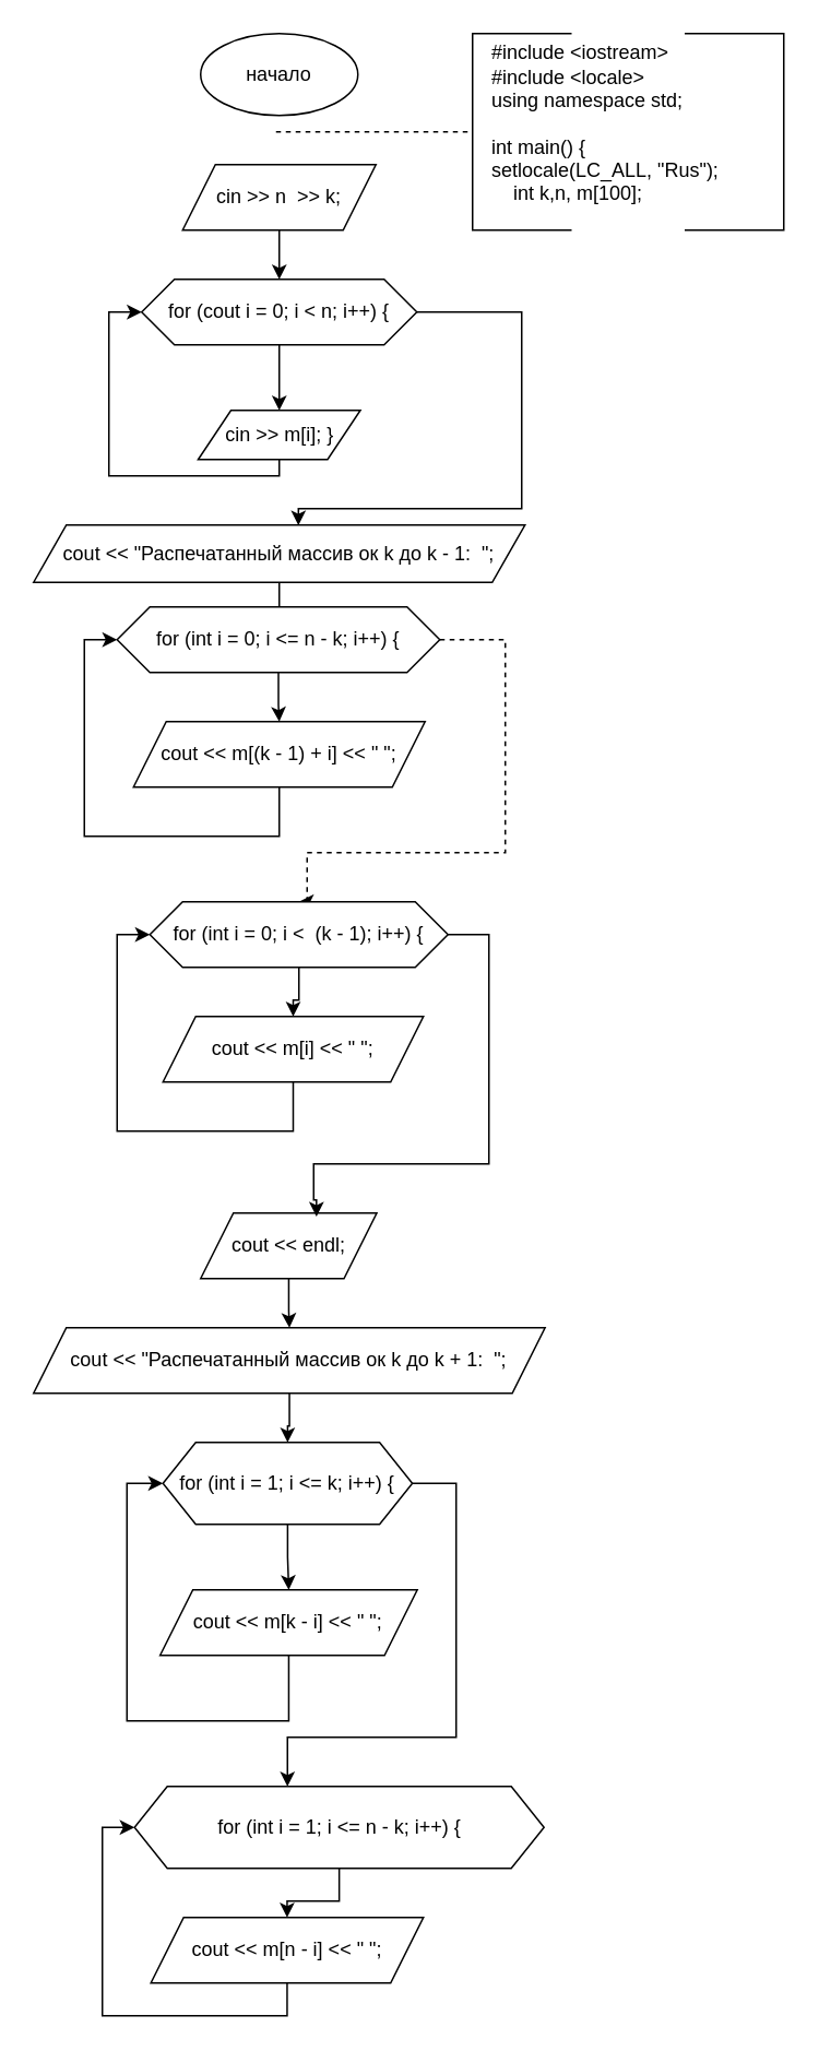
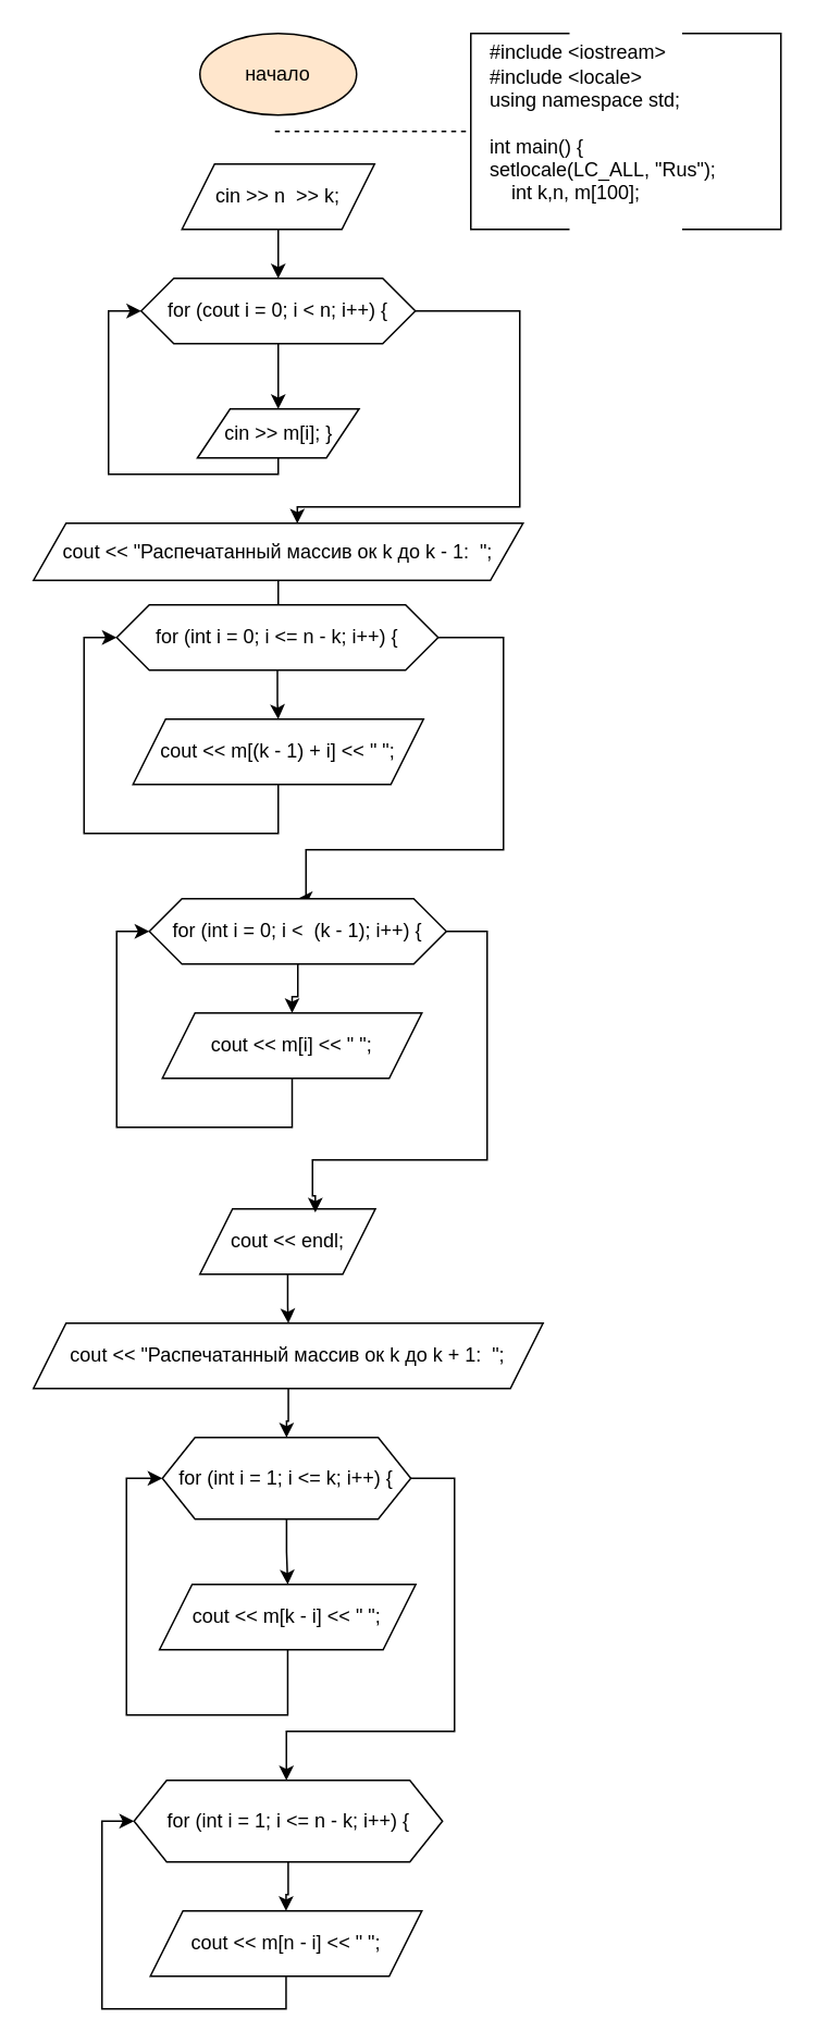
  <mxCell id="0" />
  <mxCell id="1" parent="0" />
- <mxCell id="2" value="начало" style="ellipse;whiteSpace=wrap;html=1;" vertex="1" parent="1"><mxGeometry x="122" y="20" width="96" height="50" as="geometry" /></mxCell>
+ <mxCell id="2" value="начало" style="ellipse;whiteSpace=wrap;html=1;fillColor=#ffe6cc;" vertex="1" parent="1"><mxGeometry x="122" y="20" width="96" height="50" as="geometry" /></mxCell>
  <mxCell id="3" value="" style="edgeStyle=orthogonalEdgeStyle;rounded=0;orthogonalLoop=1;jettySize=auto;html=1;" edge="1" parent="1" source="4" target="7"><mxGeometry relative="1" as="geometry" /></mxCell>
  <mxCell id="4" value="cin &amp;gt;&amp;gt; n&amp;nbsp; &amp;gt;&amp;gt; k;" style="shape=parallelogram;perimeter=parallelogramPerimeter;whiteSpace=wrap;html=1;fixedSize=1;" vertex="1" parent="1"><mxGeometry x="111" y="100" width="118" height="40" as="geometry" /></mxCell>
  <mxCell id="5" value="" style="edgeStyle=orthogonalEdgeStyle;rounded=0;orthogonalLoop=1;jettySize=auto;html=1;" edge="1" parent="1" source="7" target="9"><mxGeometry relative="1" as="geometry" /></mxCell>
  <mxCell id="6" style="edgeStyle=orthogonalEdgeStyle;rounded=0;orthogonalLoop=1;jettySize=auto;html=1;entryX=0.539;entryY=0.006;entryDx=0;entryDy=0;entryPerimeter=0;" edge="1" parent="1" source="7" target="11"><mxGeometry relative="1" as="geometry"><Array as="points"><mxPoint x="318" y="190" /><mxPoint x="318" y="310" /><mxPoint x="182" y="310" /></Array></mxGeometry></mxCell>
  <mxCell id="7" value="for (cout i = 0; i &amp;lt; n; i++) {" style="shape=hexagon;perimeter=hexagonPerimeter2;whiteSpace=wrap;html=1;fixedSize=1;" vertex="1" parent="1"><mxGeometry x="86" y="170" width="168" height="40" as="geometry" /></mxCell>
  <mxCell id="8" style="edgeStyle=orthogonalEdgeStyle;rounded=0;orthogonalLoop=1;jettySize=auto;html=1;entryX=0;entryY=0.5;entryDx=0;entryDy=0;" edge="1" parent="1" source="9" target="7"><mxGeometry relative="1" as="geometry"><Array as="points"><mxPoint x="170" y="290" /><mxPoint x="66" y="290" /><mxPoint x="66" y="190" /></Array></mxGeometry></mxCell>
  <mxCell id="9" value="cin &amp;gt;&amp;gt; m[i]; }" style="shape=parallelogram;perimeter=parallelogramPerimeter;whiteSpace=wrap;html=1;fixedSize=1;" vertex="1" parent="1"><mxGeometry x="120.5" y="250" width="99" height="30" as="geometry" /></mxCell>
  <mxCell id="10" value="" style="edgeStyle=orthogonalEdgeStyle;rounded=0;orthogonalLoop=1;jettySize=auto;html=1;" edge="1" parent="1" source="11" target="14"><mxGeometry relative="1" as="geometry" /></mxCell>
  <mxCell id="11" value="cout &amp;lt;&amp;lt; &quot;Распечатанный массив ок k до k - 1:&amp;nbsp; &quot;;" style="shape=parallelogram;perimeter=parallelogramPerimeter;whiteSpace=wrap;html=1;fixedSize=1;" vertex="1" parent="1"><mxGeometry x="20" y="320" width="300" height="35" as="geometry" /></mxCell>
  <mxCell id="12" value="" style="edgeStyle=orthogonalEdgeStyle;rounded=0;orthogonalLoop=1;jettySize=auto;html=1;" edge="1" parent="1" source="14" target="16"><mxGeometry relative="1" as="geometry" /></mxCell>
- <mxCell id="13" style="edgeStyle=orthogonalEdgeStyle;rounded=0;orthogonalLoop=1;jettySize=auto;html=1;entryX=0.5;entryY=0;entryDx=0;entryDy=0;dashed=1;" edge="1" parent="1" source="14" target="18"><mxGeometry relative="1" as="geometry"><Array as="points"><mxPoint x="308" y="390" /><mxPoint x="308" y="520" /><mxPoint x="187" y="520" /><mxPoint x="187" y="550" /></Array></mxGeometry></mxCell>
+ <mxCell id="13" style="edgeStyle=orthogonalEdgeStyle;rounded=0;orthogonalLoop=1;jettySize=auto;html=1;entryX=0.5;entryY=0;entryDx=0;entryDy=0;" edge="1" parent="1" source="14" target="18"><mxGeometry relative="1" as="geometry"><Array as="points"><mxPoint x="308" y="390" /><mxPoint x="308" y="520" /><mxPoint x="187" y="520" /><mxPoint x="187" y="550" /></Array></mxGeometry></mxCell>
  <mxCell id="14" value="for (int i = 0; i &amp;lt;= n - k; i++) {" style="shape=hexagon;perimeter=hexagonPerimeter2;whiteSpace=wrap;html=1;fixedSize=1;" vertex="1" parent="1"><mxGeometry x="71" y="370" width="197" height="40" as="geometry" /></mxCell>
  <mxCell id="15" style="edgeStyle=orthogonalEdgeStyle;rounded=0;orthogonalLoop=1;jettySize=auto;html=1;entryX=0;entryY=0.5;entryDx=0;entryDy=0;" edge="1" parent="1" source="16" target="14"><mxGeometry relative="1" as="geometry"><Array as="points"><mxPoint x="170" y="510" /><mxPoint x="51" y="510" /><mxPoint x="51" y="390" /></Array></mxGeometry></mxCell>
  <mxCell id="16" value="cout &amp;lt;&amp;lt; m[(k - 1) + i] &amp;lt;&amp;lt; &quot; &quot;;" style="shape=parallelogram;perimeter=parallelogramPerimeter;whiteSpace=wrap;html=1;fixedSize=1;" vertex="1" parent="1"><mxGeometry x="81" y="440" width="178" height="40" as="geometry" /></mxCell>
  <mxCell id="17" value="" style="edgeStyle=orthogonalEdgeStyle;rounded=0;orthogonalLoop=1;jettySize=auto;html=1;" edge="1" parent="1" source="18" target="20"><mxGeometry relative="1" as="geometry" /></mxCell>
  <mxCell id="18" value="for (int i = 0; i &amp;lt;&amp;nbsp; (k - 1); i++) {" style="shape=hexagon;perimeter=hexagonPerimeter2;whiteSpace=wrap;html=1;fixedSize=1;" vertex="1" parent="1"><mxGeometry x="91" y="550" width="182" height="40" as="geometry" /></mxCell>
  <mxCell id="19" style="edgeStyle=orthogonalEdgeStyle;rounded=0;orthogonalLoop=1;jettySize=auto;html=1;entryX=0;entryY=0.5;entryDx=0;entryDy=0;" edge="1" parent="1" source="20" target="18"><mxGeometry relative="1" as="geometry"><Array as="points"><mxPoint x="179" y="690" /><mxPoint x="71" y="690" /><mxPoint x="71" y="570" /></Array></mxGeometry></mxCell>
  <mxCell id="20" value="cout &lt;&lt; m[i] &lt;&lt; &quot; &quot;;" style="shape=parallelogram;perimeter=parallelogramPerimeter;whiteSpace=wrap;html=1;fixedSize=1;" vertex="1" parent="1"><mxGeometry x="99" y="620" width="159" height="40" as="geometry" /></mxCell>
  <mxCell id="21" value="" style="edgeStyle=orthogonalEdgeStyle;rounded=0;orthogonalLoop=1;jettySize=auto;html=1;" edge="1" parent="1" source="22" target="25"><mxGeometry relative="1" as="geometry" /></mxCell>
  <mxCell id="22" value="cout &amp;lt;&amp;lt; endl;" style="shape=parallelogram;perimeter=parallelogramPerimeter;whiteSpace=wrap;html=1;fixedSize=1;" vertex="1" parent="1"><mxGeometry x="122" y="740" width="107.5" height="40" as="geometry" /></mxCell>
  <mxCell id="23" style="edgeStyle=orthogonalEdgeStyle;rounded=0;orthogonalLoop=1;jettySize=auto;html=1;entryX=0.658;entryY=0.055;entryDx=0;entryDy=0;entryPerimeter=0;" edge="1" parent="1" source="18" target="22"><mxGeometry relative="1" as="geometry"><Array as="points"><mxPoint x="298" y="570" /><mxPoint x="298" y="710" /><mxPoint x="191" y="710" /><mxPoint x="191" y="732" /><mxPoint x="193" y="732" /></Array></mxGeometry></mxCell>
  <mxCell id="24" value="" style="edgeStyle=orthogonalEdgeStyle;rounded=0;orthogonalLoop=1;jettySize=auto;html=1;" edge="1" parent="1" source="25" target="28"><mxGeometry relative="1" as="geometry" /></mxCell>
  <mxCell id="25" value="cout &amp;lt;&amp;lt; &quot;Распечатанный массив ок k до k + 1:&amp;nbsp; &quot;;" style="shape=parallelogram;perimeter=parallelogramPerimeter;whiteSpace=wrap;html=1;fixedSize=1;" vertex="1" parent="1"><mxGeometry x="20" y="810" width="312.25" height="40" as="geometry" /></mxCell>
  <mxCell id="26" value="" style="edgeStyle=orthogonalEdgeStyle;rounded=0;orthogonalLoop=1;jettySize=auto;html=1;" edge="1" parent="1" source="28" target="30"><mxGeometry relative="1" as="geometry" /></mxCell>
  <mxCell id="27" value="" style="edgeStyle=orthogonalEdgeStyle;rounded=0;orthogonalLoop=1;jettySize=auto;html=1;" edge="1" parent="1" source="28" target="32"><mxGeometry relative="1" as="geometry"><Array as="points"><mxPoint x="278" y="905" /><mxPoint x="278" y="1060" /><mxPoint x="175" y="1060" /></Array></mxGeometry></mxCell>
  <mxCell id="28" value="for (int i = 1; i &amp;lt;= k; i++) {" style="shape=hexagon;perimeter=hexagonPerimeter2;whiteSpace=wrap;html=1;fixedSize=1;" vertex="1" parent="1"><mxGeometry x="99" y="880" width="152.24" height="50" as="geometry" /></mxCell>
  <mxCell id="29" style="edgeStyle=orthogonalEdgeStyle;rounded=0;orthogonalLoop=1;jettySize=auto;html=1;entryX=0;entryY=0.5;entryDx=0;entryDy=0;" edge="1" parent="1" source="30" target="28"><mxGeometry relative="1" as="geometry"><Array as="points"><mxPoint x="176" y="1050" /><mxPoint x="77" y="1050" /><mxPoint x="77" y="905" /></Array></mxGeometry></mxCell>
  <mxCell id="30" value="cout &amp;lt;&amp;lt; m[k - i] &amp;lt;&amp;lt; &quot; &quot;;" style="shape=parallelogram;perimeter=parallelogramPerimeter;whiteSpace=wrap;html=1;fixedSize=1;" vertex="1" parent="1"><mxGeometry x="97.25" y="970" width="157" height="40" as="geometry" /></mxCell>
  <mxCell id="31" value="" style="edgeStyle=orthogonalEdgeStyle;rounded=0;orthogonalLoop=1;jettySize=auto;html=1;" edge="1" parent="1" source="32" target="34"><mxGeometry relative="1" as="geometry" /></mxCell>
- <mxCell id="32" value="for (int i = 1; i &amp;lt;= n - k; i++) {" style="shape=hexagon;perimeter=hexagonPerimeter2;whiteSpace=wrap;html=1;fixedSize=1;" vertex="1" parent="1"><mxGeometry x="81.63" y="1090" width="250" height="50" as="geometry" /></mxCell>
+ <mxCell id="32" value="for (int i = 1; i &amp;lt;= n - k; i++) {" style="shape=hexagon;perimeter=hexagonPerimeter2;whiteSpace=wrap;html=1;fixedSize=1;" vertex="1" parent="1"><mxGeometry x="81.63" y="1090" width="189" height="50" as="geometry" /></mxCell>
  <mxCell id="33" style="edgeStyle=orthogonalEdgeStyle;rounded=0;orthogonalLoop=1;jettySize=auto;html=1;entryX=0;entryY=0.5;entryDx=0;entryDy=0;" edge="1" parent="1" source="34" target="32"><mxGeometry relative="1" as="geometry"><Array as="points"><mxPoint x="175" y="1230" /><mxPoint x="62" y="1230" /><mxPoint x="62" y="1115" /></Array></mxGeometry></mxCell>
  <mxCell id="34" value="cout &amp;lt;&amp;lt; m[n - i] &amp;lt;&amp;lt; &quot; &quot;;" style="shape=parallelogram;perimeter=parallelogramPerimeter;whiteSpace=wrap;html=1;fixedSize=1;" vertex="1" parent="1"><mxGeometry x="91.62" y="1170" width="166.38" height="40" as="geometry" /></mxCell>
  <mxCell id="35" value="" style="endArrow=none;dashed=1;html=1;rounded=0;" edge="1" parent="1"><mxGeometry width="50" height="50" relative="1" as="geometry"><mxPoint x="168" y="80" as="sourcePoint" /><mxPoint x="288" y="80" as="targetPoint" /></mxGeometry></mxCell>
  <mxCell id="36" value="&lt;div&gt;#include &amp;lt;iostream&amp;gt;&lt;/div&gt;&lt;div&gt;#include &amp;lt;locale&amp;gt;&lt;/div&gt;&lt;div&gt;using namespace std;&lt;/div&gt;&lt;div&gt;&lt;br&gt;&lt;/div&gt;&lt;div&gt;int main() {&lt;/div&gt;&lt;div&gt;setlocale(LC_ALL, &quot;Rus&quot;);&lt;span style=&quot;&quot;&gt;&lt;/span&gt;&lt;/div&gt;&lt;div&gt;&lt;span style=&quot;&quot;&gt;&lt;span style=&quot;&quot;&gt;&lt;span style=&quot;white-space: pre;&quot;&gt;&amp;nbsp;&amp;nbsp;&amp;nbsp;&amp;nbsp;&lt;/span&gt;&lt;/span&gt;int k,n, m[100];&lt;/span&gt;&lt;/div&gt;" style="text;html=1;align=left;verticalAlign=middle;resizable=0;points=[];autosize=1;strokeColor=none;fillColor=none;" vertex="1" parent="1"><mxGeometry x="298" y="20" width="160" height="110" as="geometry" /></mxCell>
  <mxCell id="37" value="" style="shape=partialRectangle;whiteSpace=wrap;html=1;bottom=1;right=1;left=1;top=0;fillColor=none;routingCenterX=-0.5;direction=south;" vertex="1" parent="1"><mxGeometry x="288" y="20" width="60" height="120" as="geometry" /></mxCell>
  <mxCell id="38" value="" style="shape=partialRectangle;whiteSpace=wrap;html=1;bottom=1;right=1;left=1;top=0;fillColor=none;routingCenterX=-0.5;direction=north;" vertex="1" parent="1"><mxGeometry x="418" y="20" width="60" height="120" as="geometry" /></mxCell>
